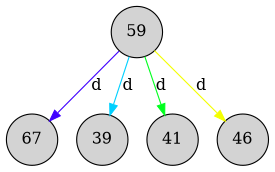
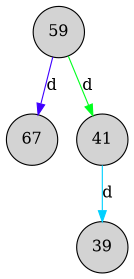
  digraph {
    rankdir=TB
    node [shape=circle style=filled]
    n1 [label=67]
    59
    39
    41
-   46
    59 -> n1 [color="0.708 1.0 1.0" label=d]
-   59 -> 39 [color="0.531 1.0 1.0" label=d]
+   41 -> 39 [color="0.531 1.0 1.0" label=d]
    59 -> 41 [color="0.353 1.0 1.0" label=d]
-   59 -> 46 [color="0.175 1.0 1.0" label=d]
  }
